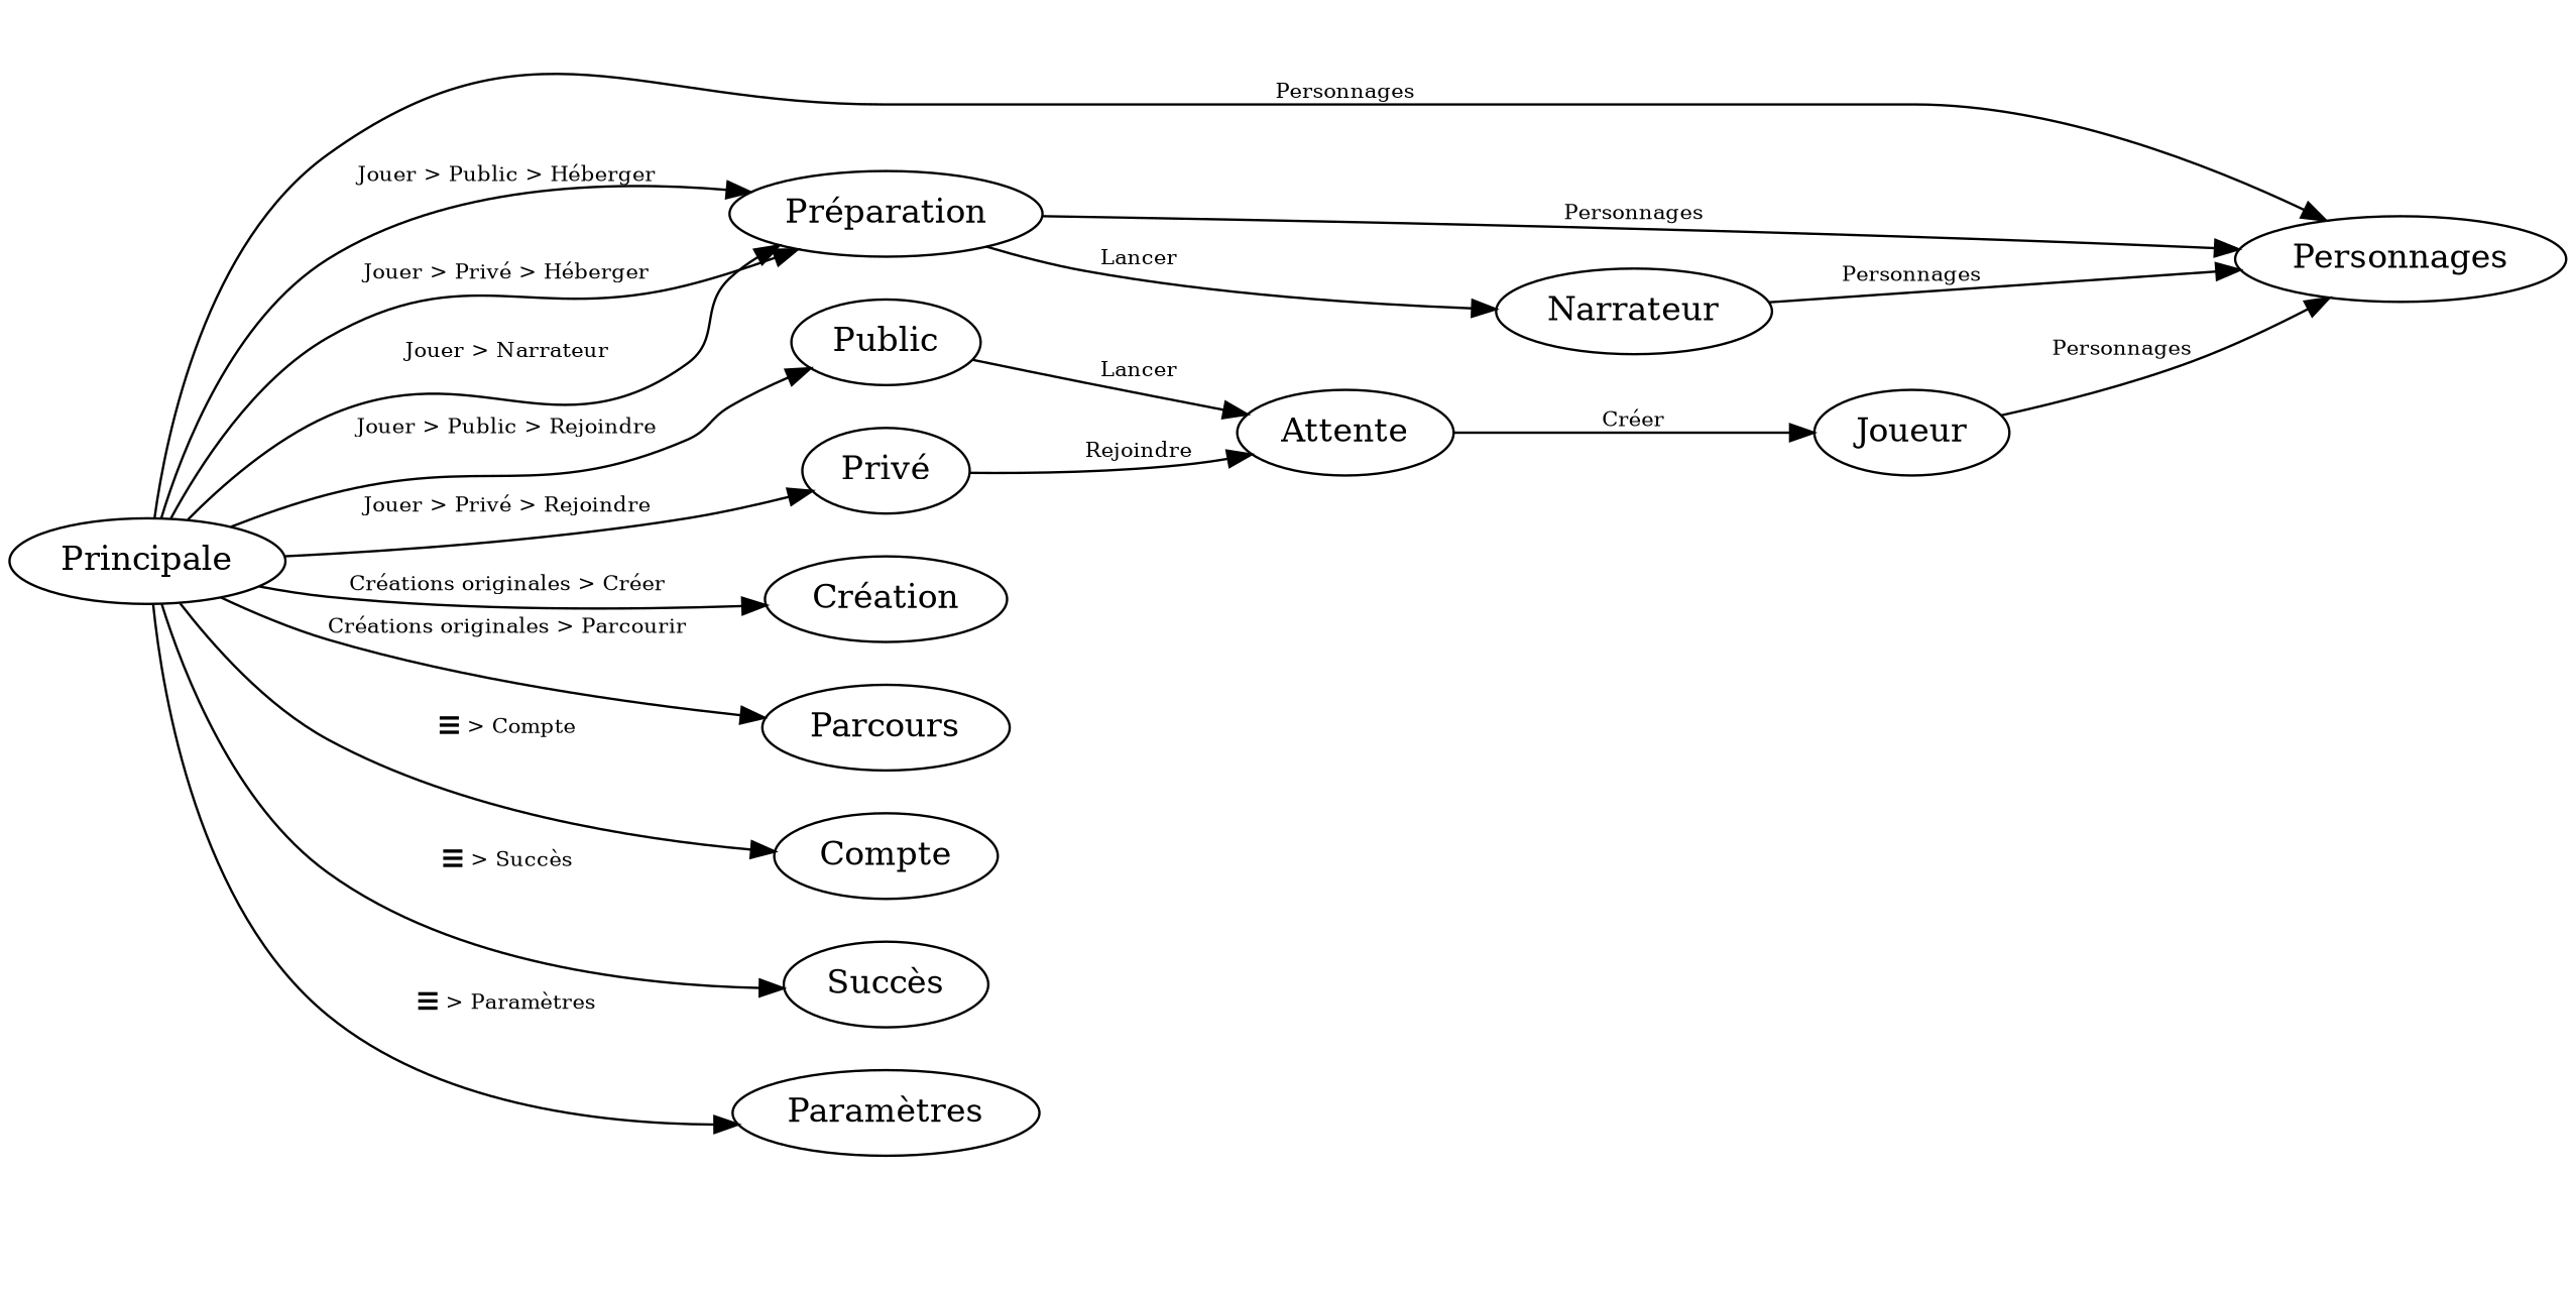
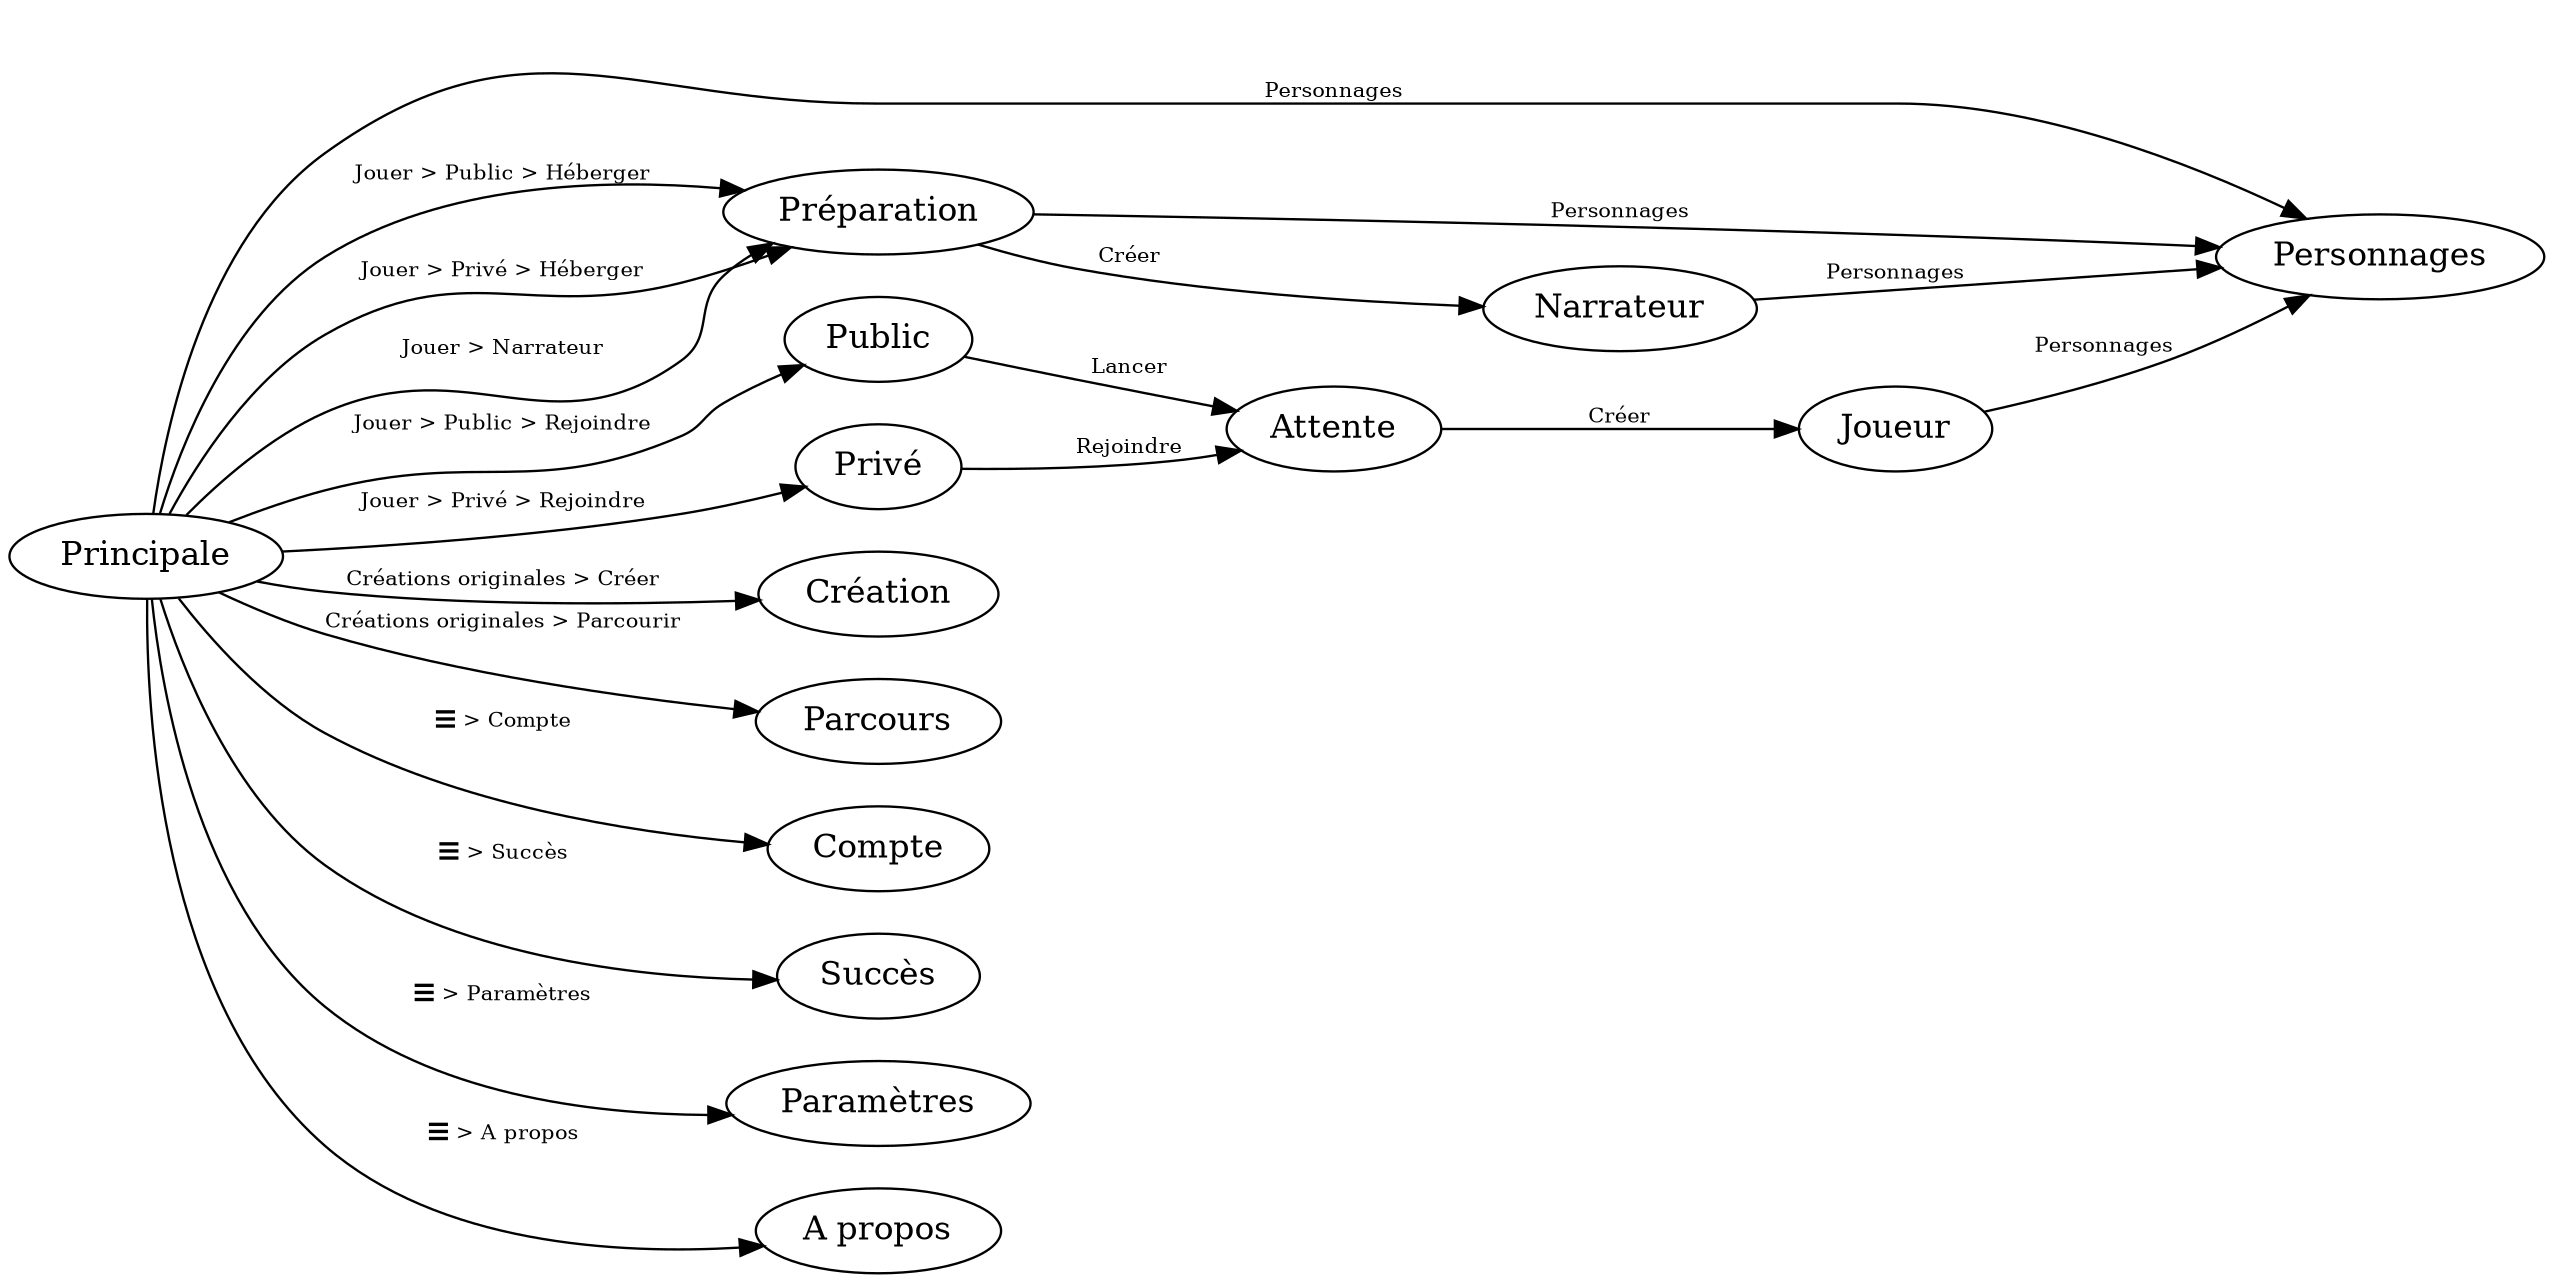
  digraph {
    rankdir=LR
    edge [fontsize=9.0]
    Principale
    Personnages
    "Préparation"
    Public
    "Privé"
    "Création"
    Parcours
    Compte
    "Succès"
    "Paramètres"
+   "A propos"
    Narrateur
    Attente
    Joueur
    Principale -> Personnages [label=Personnages]
    Principale -> "Préparation" [label="Jouer > Public > Héberger"]
    Principale -> "Préparation" [label="Jouer > Privé > Héberger"]
    Principale -> "Préparation" [label="Jouer > Narrateur"]
    Principale -> Public [label="Jouer > Public > Rejoindre"]
    Principale -> "Privé" [label="Jouer > Privé > Rejoindre"]
    Principale -> "Création" [label="Créations originales > Créer"]
    Principale -> Parcours [label="Créations originales > Parcourir"]
    Principale -> Compte [label="☰ > Compte"]
    Principale -> "Succès" [label="☰ > Succès"]
    Principale -> "Paramètres" [label="☰ > Paramètres"]
+   Principale -> "A propos" [label="☰ > A propos"]
    "Préparation" -> Personnages [label=Personnages]
-   "Préparation" -> Narrateur [label=Lancer]
+   "Préparation" -> Narrateur [label="Créer"]
    Public -> Attente [label=Lancer]
    "Privé" -> Attente [label=Rejoindre]
    Narrateur -> Personnages [label=Personnages]
    Attente -> Joueur [label="Créer"]
    Joueur -> Personnages [label=Personnages]
  }
